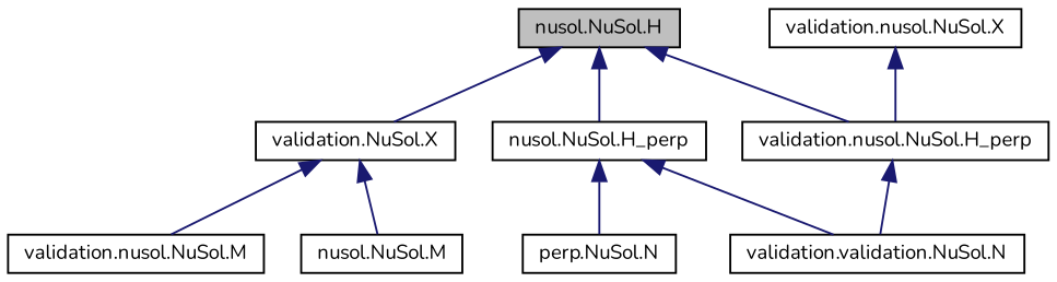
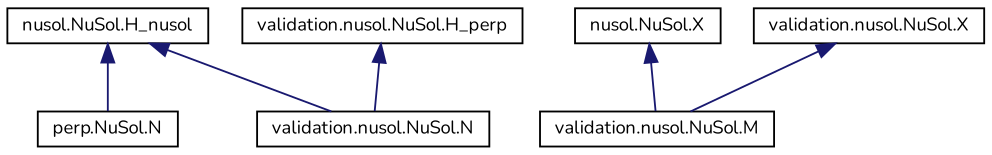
  digraph {
    fontname=Nunito
    rankdir=TB
    node [color=black fillcolor=white fontname=Nunito fontsize=10 shape=record style=filled]
    edge [color=midnightblue dir=back fontname=Nunito fontsize=10 labelfontname=Helvetica labelfontsize=10 style=solid]
-   n1 [fillcolor=grey75 fontcolor=black height=0.2 label="nusol.NuSol.H" width=0.4]
-   n2 [height=0.2 label="nusol.NuSol.H_perp" width=0.4]
+   n2 [height=0.2 label="nusol.NuSol.H_nusol" width=0.4]
    n3 [height=0.2 label="validation.nusol.NuSol.H_perp" width=0.4]
-   n4 [height=0.2 label="validation.NuSol.X" width=0.4]
+   n4 [height=0.2 label="nusol.NuSol.X" width=0.4]
    n5 [height=0.2 label="perp.NuSol.N" width=0.4]
-   n6 [height=0.2 label="validation.validation.NuSol.N" width=0.4]
+   n6 [height=0.2 label="validation.nusol.NuSol.N" width=0.4]
    n7 [height=0.2 label="validation.nusol.NuSol.X" width=0.4]
    n8 [height=0.2 label="validation.nusol.NuSol.M" width=0.4]
-   n9 [height=0.2 label="nusol.NuSol.M" width=0.4]
-   n1 -> n2
-   n1 -> n3
-   n1 -> n4
    n2 -> n5
    n2 -> n6
    n3 -> n6
    n4 -> n8
-   n4 -> n9
-   n7 -> n3
+   n7 -> n8
  }
